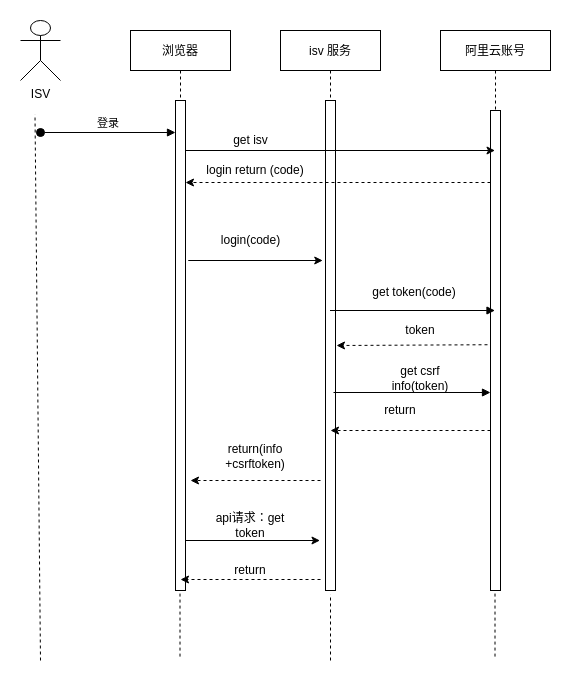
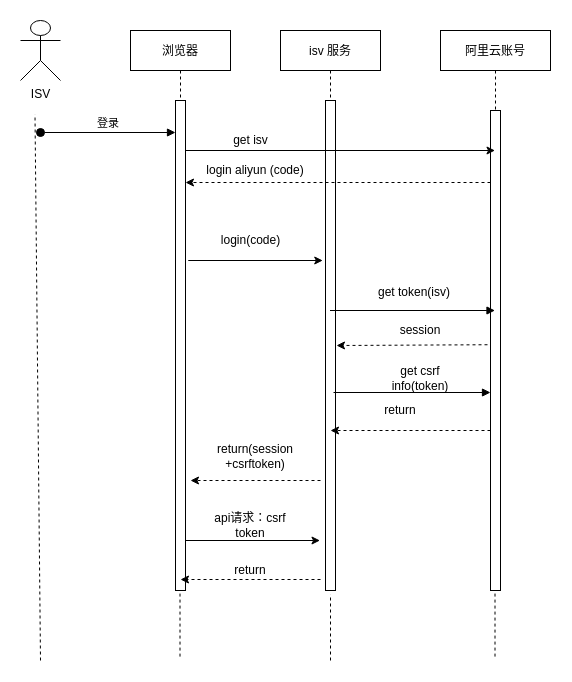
  <mxCell id="0" />
  <mxCell id="1" parent="0" />
  <mxCell id="2" value="isv 服务" style="shape=umlLifeline;perimeter=lifelinePerimeter;container=1;collapsible=0;recursiveResize=0;rounded=0;shadow=0;strokeWidth=1;" vertex="1" parent="1"><mxGeometry x="280" y="30" width="100" height="560" as="geometry" /></mxCell>
  <mxCell id="3" value="" style="points=[];perimeter=orthogonalPerimeter;rounded=0;shadow=0;strokeWidth=1;" vertex="1" parent="2"><mxGeometry x="45" y="70" width="10" height="490" as="geometry" /></mxCell>
  <mxCell id="4" value="阿里云账号" style="shape=umlLifeline;perimeter=lifelinePerimeter;container=1;collapsible=0;recursiveResize=0;rounded=0;shadow=0;strokeWidth=1;" vertex="1" parent="1"><mxGeometry x="440" y="30" width="110" height="560" as="geometry" /></mxCell>
  <mxCell id="5" value="" style="points=[];perimeter=orthogonalPerimeter;rounded=0;shadow=0;strokeWidth=1;" vertex="1" parent="4"><mxGeometry x="50" y="80" width="10" height="480" as="geometry" /></mxCell>
  <mxCell id="6" value="ISV" style="shape=umlActor;verticalLabelPosition=bottom;verticalAlign=top;html=1;outlineConnect=0;" vertex="1" parent="1"><mxGeometry x="20" y="20" width="40" height="60" as="geometry" /></mxCell>
- <mxCell id="7" value="get token(code)" style="text;html=1;strokeColor=none;fillColor=none;align=center;verticalAlign=middle;whiteSpace=wrap;rounded=0;" vertex="1" parent="1"><mxGeometry x="364" y="282" width="100" height="20" as="geometry" /></mxCell>
+ <mxCell id="7" value="get token(isv)" style="text;html=1;strokeColor=none;fillColor=none;align=center;verticalAlign=middle;whiteSpace=wrap;rounded=0;" vertex="1" parent="1"><mxGeometry x="364" y="282" width="100" height="20" as="geometry" /></mxCell>
  <mxCell id="8" value="" style="verticalAlign=bottom;endArrow=block;shadow=0;strokeWidth=1;" edge="1" parent="1"><mxGeometry x="0.552" y="23" relative="1" as="geometry"><mxPoint x="333" y="392" as="sourcePoint" /><mxPoint x="490" y="392" as="targetPoint" /><mxPoint as="offset" /></mxGeometry></mxCell>
  <mxCell id="9" value="" style="endArrow=classic;html=1;dashed=1;" edge="1" parent="1"><mxGeometry width="50" height="50" relative="1" as="geometry"><mxPoint x="490" y="430" as="sourcePoint" /><mxPoint x="330" y="430" as="targetPoint" /></mxGeometry></mxCell>
  <mxCell id="10" value="get csrf info(token)" style="text;html=1;strokeColor=none;fillColor=none;align=center;verticalAlign=middle;whiteSpace=wrap;rounded=0;" vertex="1" parent="1"><mxGeometry x="370" y="368" width="100" height="20" as="geometry" /></mxCell>
- <mxCell id="11" value="api请求：get token" style="text;html=1;strokeColor=none;fillColor=none;align=center;verticalAlign=middle;whiteSpace=wrap;rounded=0;" vertex="1" parent="1"><mxGeometry x="200" y="515" width="100" height="20" as="geometry" /></mxCell>
+ <mxCell id="11" value="api请求：csrf token" style="text;html=1;strokeColor=none;fillColor=none;align=center;verticalAlign=middle;whiteSpace=wrap;rounded=0;" vertex="1" parent="1"><mxGeometry x="200" y="515" width="100" height="20" as="geometry" /></mxCell>
  <mxCell id="12" value="" style="endArrow=none;dashed=1;html=1;entryX=0.5;entryY=1.008;entryDx=0;entryDy=0;entryPerimeter=0;" edge="1" parent="1" target="3"><mxGeometry width="50" height="50" relative="1" as="geometry"><mxPoint x="330" y="660" as="sourcePoint" /><mxPoint x="250" y="570" as="targetPoint" /></mxGeometry></mxCell>
  <mxCell id="13" value="" style="endArrow=none;dashed=1;html=1;entryX=0.5;entryY=1.008;entryDx=0;entryDy=0;entryPerimeter=0;" edge="1" parent="1"><mxGeometry width="50" height="50" relative="1" as="geometry"><mxPoint x="494.5" y="656.08" as="sourcePoint" /><mxPoint x="494.5" y="590" as="targetPoint" /></mxGeometry></mxCell>
  <mxCell id="14" value="" style="endArrow=none;dashed=1;html=1;entryX=0.5;entryY=1.008;entryDx=0;entryDy=0;entryPerimeter=0;" edge="1" parent="1"><mxGeometry width="50" height="50" relative="1" as="geometry"><mxPoint x="40" y="660" as="sourcePoint" /><mxPoint x="34.5" y="113.92" as="targetPoint" /></mxGeometry></mxCell>
  <mxCell id="15" value="浏览器" style="shape=umlLifeline;perimeter=lifelinePerimeter;container=1;collapsible=0;recursiveResize=0;rounded=0;shadow=0;strokeWidth=1;" vertex="1" parent="1"><mxGeometry x="130" y="30" width="100" height="560" as="geometry" /></mxCell>
  <mxCell id="16" value="" style="points=[];perimeter=orthogonalPerimeter;rounded=0;shadow=0;strokeWidth=1;" vertex="1" parent="15"><mxGeometry x="45" y="70" width="10" height="490" as="geometry" /></mxCell>
  <mxCell id="17" value="登录" style="verticalAlign=bottom;startArrow=oval;endArrow=block;startSize=8;shadow=0;strokeWidth=1;" edge="1" parent="15"><mxGeometry relative="1" as="geometry"><mxPoint x="-90" y="102" as="sourcePoint" /><mxPoint x="45" y="102" as="targetPoint" /></mxGeometry></mxCell>
  <mxCell id="18" value="" style="endArrow=classic;html=1;" edge="1" parent="15" target="4"><mxGeometry width="50" height="50" relative="1" as="geometry"><mxPoint x="55.5" y="120" as="sourcePoint" /><mxPoint x="190" y="120" as="targetPoint" /></mxGeometry></mxCell>
  <mxCell id="19" value="" style="endArrow=classic;html=1;" edge="1" parent="15"><mxGeometry width="50" height="50" relative="1" as="geometry"><mxPoint x="55" y="510" as="sourcePoint" /><mxPoint x="189.5" y="510" as="targetPoint" /></mxGeometry></mxCell>
  <mxCell id="20" value="" style="endArrow=classic;html=1;dashed=1;" edge="1" parent="1"><mxGeometry width="50" height="50" relative="1" as="geometry"><mxPoint x="320" y="480" as="sourcePoint" /><mxPoint x="190" y="480" as="targetPoint" /></mxGeometry></mxCell>
- <mxCell id="21" value="return(info&lt;br&gt;+csrftoken)" style="text;html=1;strokeColor=none;fillColor=none;align=center;verticalAlign=middle;whiteSpace=wrap;rounded=0;" vertex="1" parent="1"><mxGeometry x="205" y="446" width="100" height="20" as="geometry" /></mxCell>
+ <mxCell id="21" value="return(session&lt;br&gt;+csrftoken)" style="text;html=1;strokeColor=none;fillColor=none;align=center;verticalAlign=middle;whiteSpace=wrap;rounded=0;" vertex="1" parent="1"><mxGeometry x="205" y="446" width="100" height="20" as="geometry" /></mxCell>
  <mxCell id="22" value="" style="endArrow=none;dashed=1;html=1;entryX=0.5;entryY=1.008;entryDx=0;entryDy=0;entryPerimeter=0;" edge="1" parent="1"><mxGeometry width="50" height="50" relative="1" as="geometry"><mxPoint x="179.5" y="656.08" as="sourcePoint" /><mxPoint x="179.5" y="590" as="targetPoint" /></mxGeometry></mxCell>
  <mxCell id="23" value="" style="endArrow=classic;html=1;" edge="1" parent="1"><mxGeometry width="50" height="50" relative="1" as="geometry"><mxPoint x="187.75" y="260" as="sourcePoint" /><mxPoint x="322.25" y="260" as="targetPoint" /></mxGeometry></mxCell>
  <mxCell id="24" value="get isv" style="text;html=1;align=center;verticalAlign=middle;resizable=0;points=[];autosize=1;strokeColor=none;fillColor=none;" vertex="1" parent="1"><mxGeometry x="220" y="130" width="60" height="20" as="geometry" /></mxCell>
  <mxCell id="25" value="" style="endArrow=classic;html=1;dashed=1;exitX=0;exitY=0.15;exitDx=0;exitDy=0;exitPerimeter=0;" edge="1" parent="1" source="5"><mxGeometry width="50" height="50" relative="1" as="geometry"><mxPoint x="315" y="182" as="sourcePoint" /><mxPoint x="185" y="182" as="targetPoint" /></mxGeometry></mxCell>
- <mxCell id="26" value="login return (code)" style="text;html=1;strokeColor=none;fillColor=none;align=center;verticalAlign=middle;whiteSpace=wrap;rounded=0;" vertex="1" parent="1"><mxGeometry x="205" y="160" width="100" height="20" as="geometry" /></mxCell>
+ <mxCell id="26" value="login aliyun (code)" style="text;html=1;strokeColor=none;fillColor=none;align=center;verticalAlign=middle;whiteSpace=wrap;rounded=0;" vertex="1" parent="1"><mxGeometry x="205" y="160" width="100" height="20" as="geometry" /></mxCell>
  <mxCell id="27" value="login(code)" style="text;html=1;align=center;verticalAlign=middle;resizable=0;points=[];autosize=1;strokeColor=none;fillColor=none;" vertex="1" parent="1"><mxGeometry x="215" y="230" width="70" height="20" as="geometry" /></mxCell>
  <mxCell id="28" value="" style="endArrow=classic;html=1;dashed=1;exitX=-0.3;exitY=0.488;exitDx=0;exitDy=0;exitPerimeter=0;" edge="1" parent="1" source="5"><mxGeometry width="50" height="50" relative="1" as="geometry"><mxPoint x="476" y="345" as="sourcePoint" /><mxPoint x="336" y="345" as="targetPoint" /></mxGeometry></mxCell>
- <mxCell id="29" value="token" style="text;html=1;strokeColor=none;fillColor=none;align=center;verticalAlign=middle;whiteSpace=wrap;rounded=0;" vertex="1" parent="1"><mxGeometry x="370" y="320" width="100" height="20" as="geometry" /></mxCell>
+ <mxCell id="29" value="session" style="text;html=1;strokeColor=none;fillColor=none;align=center;verticalAlign=middle;whiteSpace=wrap;rounded=0;" vertex="1" parent="1"><mxGeometry x="370" y="320" width="100" height="20" as="geometry" /></mxCell>
  <mxCell id="30" value="" style="verticalAlign=bottom;endArrow=block;shadow=0;strokeWidth=1;" edge="1" parent="1" source="2" target="4"><mxGeometry x="0.552" y="23" relative="1" as="geometry"><mxPoint x="340" y="344.5" as="sourcePoint" /><mxPoint x="650" y="344.5" as="targetPoint" /><mxPoint as="offset" /></mxGeometry></mxCell>
  <mxCell id="31" value="return" style="text;html=1;strokeColor=none;fillColor=none;align=center;verticalAlign=middle;whiteSpace=wrap;rounded=0;" vertex="1" parent="1"><mxGeometry x="350" y="400" width="100" height="20" as="geometry" /></mxCell>
  <mxCell id="32" value="" style="endArrow=classic;html=1;dashed=1;" edge="1" parent="1"><mxGeometry width="50" height="50" relative="1" as="geometry"><mxPoint x="320" y="579" as="sourcePoint" /><mxPoint x="180" y="579" as="targetPoint" /></mxGeometry></mxCell>
  <mxCell id="33" value="return" style="text;html=1;strokeColor=none;fillColor=none;align=center;verticalAlign=middle;whiteSpace=wrap;rounded=0;" vertex="1" parent="1"><mxGeometry x="200" y="560" width="100" height="20" as="geometry" /></mxCell>
